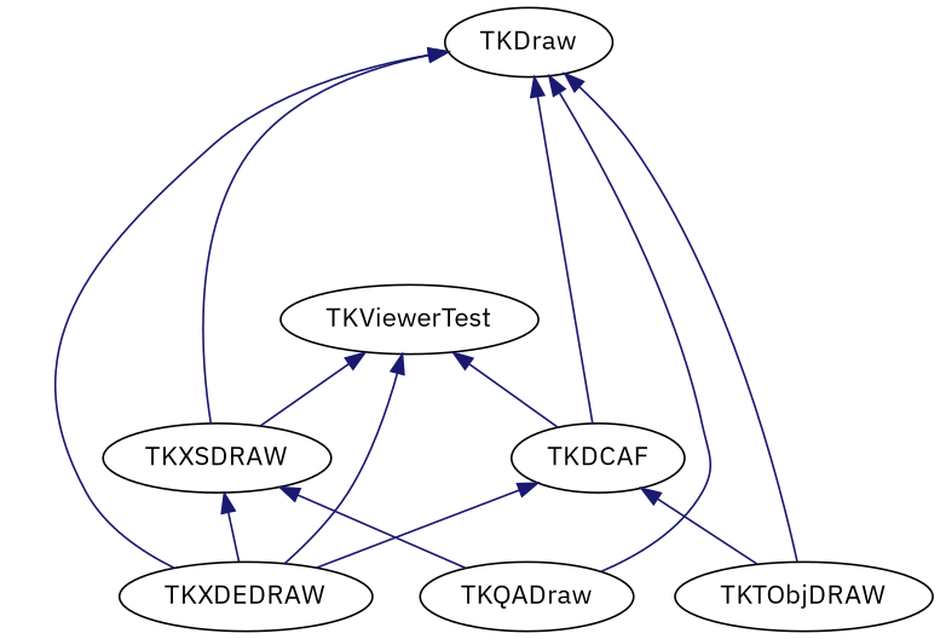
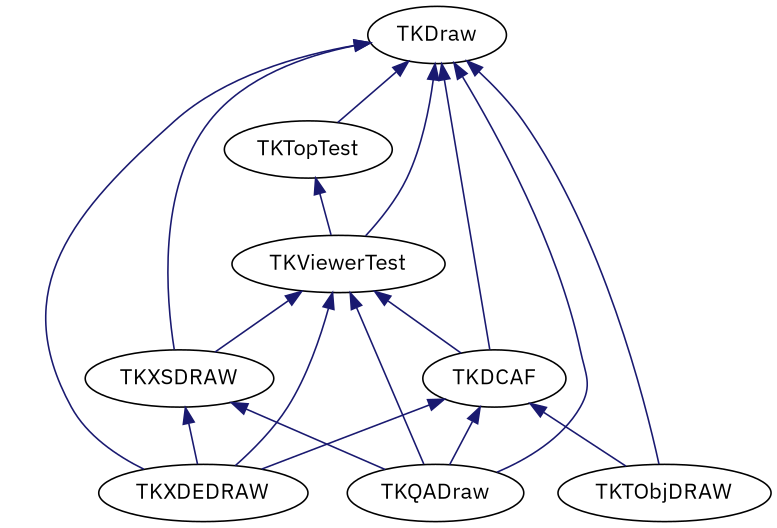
  digraph {
    fontname="IBM Plex Sans"
    node [fontname="IBM Plex Sans"]
    edge [color=midnightblue dir=back fontname="IBM Plex Sans" style=solid]
    TKDraw
+   TKTopTest
    TKViewerTest
    TKXSDRAW
    TKDCAF
    TKXDEDRAW
    TKTObjDRAW
    TKQADraw
+   TKDraw -> TKTopTest
+   TKDraw -> TKViewerTest
    TKDraw -> TKXSDRAW
    TKDraw -> TKDCAF
    TKDraw -> TKXDEDRAW
    TKDraw -> TKTObjDRAW
    TKDraw -> TKQADraw
+   TKTopTest -> TKViewerTest
    TKViewerTest -> TKXSDRAW
    TKViewerTest -> TKDCAF
    TKViewerTest -> TKXDEDRAW
+   TKViewerTest -> TKQADraw
    TKXSDRAW -> TKXDEDRAW
    TKXSDRAW -> TKQADraw
    TKDCAF -> TKXDEDRAW
    TKDCAF -> TKTObjDRAW
+   TKDCAF -> TKQADraw
  }
